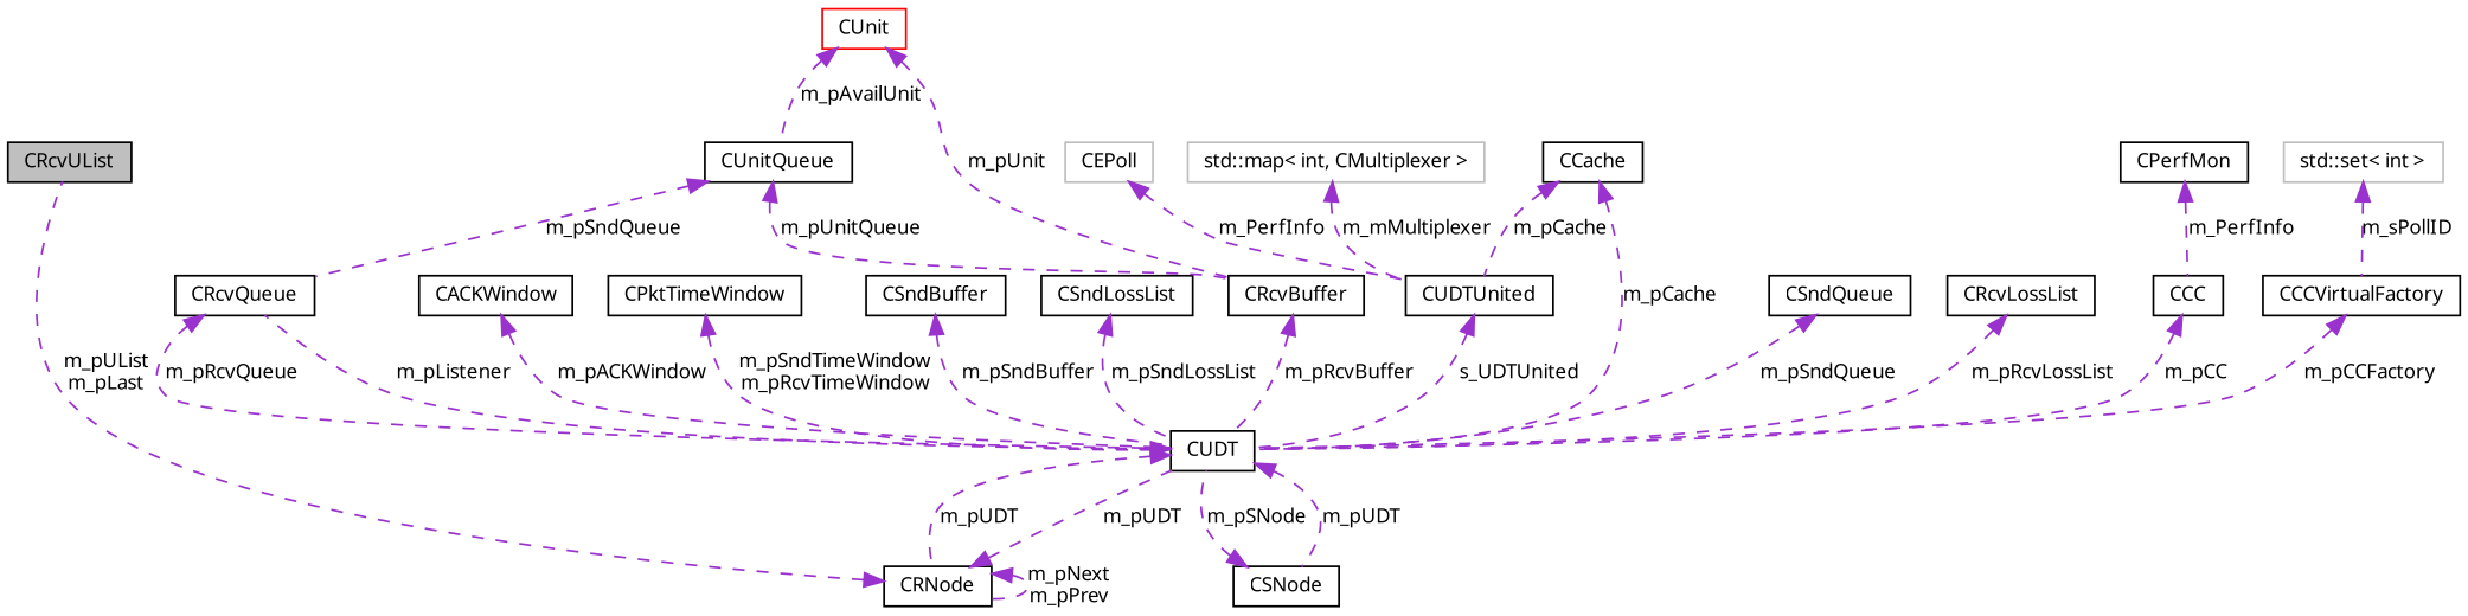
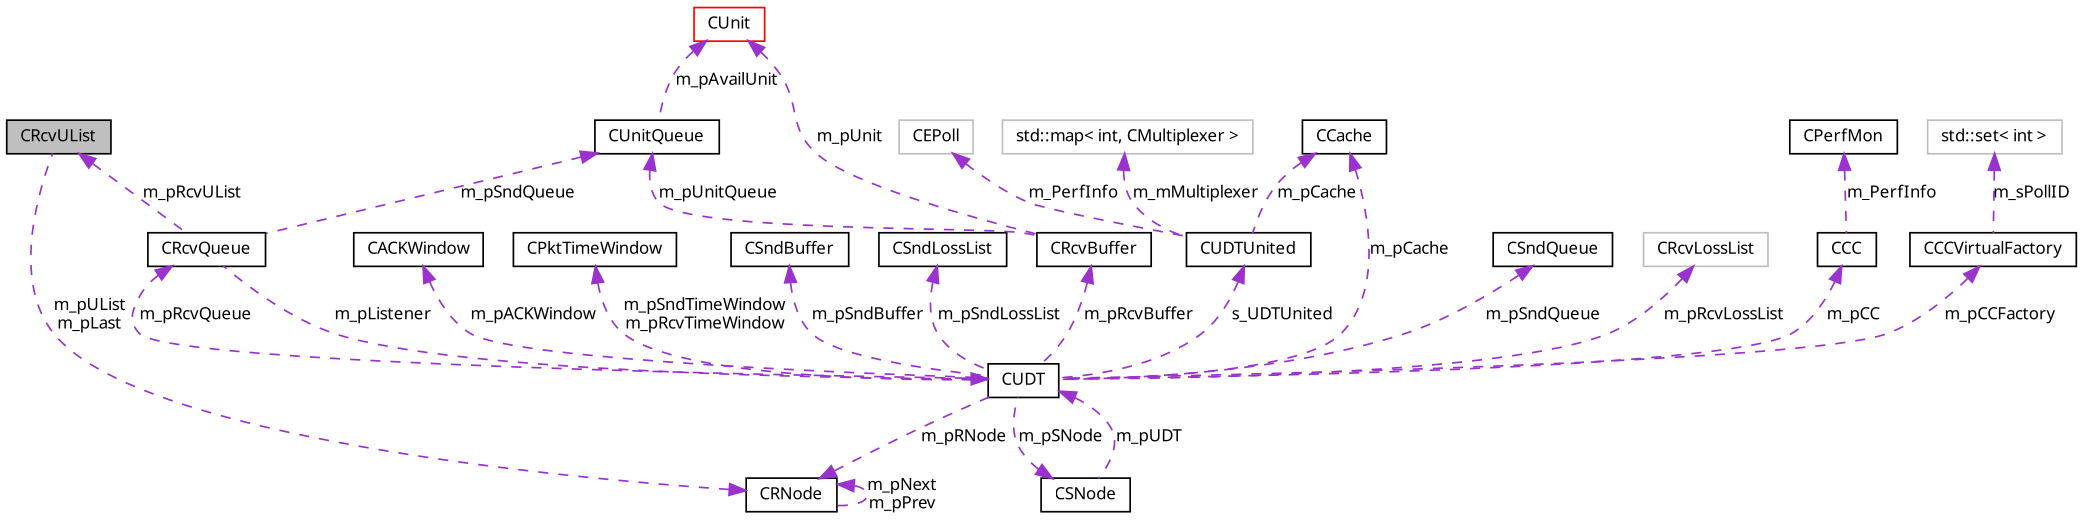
  digraph {
    node [color=black fontname="FreeSans.ttf" fontsize=10 shape=record]
    edge [color=darkorchid3 dir=back fontname="FreeSans.ttf" fontsize=10 labelfontname="FreeSans.ttf" labelfontsize=10 style=dashed]
    n1 [fillcolor=grey75 fontcolor=black height=0.2 label=CRcvUList style=filled width=0.4]
    n2 [height=0.2 label=CRcvQueue width=0.4]
    n3 [height=0.2 label=CUDT width=0.4]
    n4 [height=0.2 label=CRNode width=0.4]
    n5 [height=0.2 label=CSNode width=0.4]
    n6 [color=grey75 height=0.2 label="std::set\< int \>" width=0.4]
    n7 [height=0.2 label=CCCVirtualFactory width=0.4]
    n8 [height=0.2 label=CACKWindow width=0.4]
    n9 [height=0.2 label=CPktTimeWindow width=0.4]
    n10 [height=0.2 label=CSndBuffer width=0.4]
    n11 [height=0.2 label=CSndLossList width=0.4]
    n12 [height=0.2 label=CRcvBuffer width=0.4]
    n13 [color=red height=0.2 label=CUnit width=0.4]
    n14 [height=0.2 label=CUnitQueue width=0.4]
    n15 [height=0.2 label=CUDTUnited width=0.4]
    n16 [color=grey75 height=0.2 label="std::map\< int, CMultiplexer \>" width=0.4]
    n17 [color=grey75 height=0.2 label=CEPoll width=0.4]
    n18 [height=0.2 label=CCache width=0.4]
    n19 [height=0.2 label=CSndQueue width=0.4]
-   n20 [height=0.2 label=CRcvLossList width=0.4]
+   n20 [color=grey75 height=0.2 label=CRcvLossList width=0.4]
    n21 [height=0.2 label=CCC width=0.4]
    n22 [height=0.2 label=CPerfMon width=0.4]
+   n1 -> n2 [label=m_pRcvUList]
    n2 -> n3 [label=m_pRcvQueue]
    n3 -> n2 [label=m_pListener]
-   n3 -> n4 [label=m_pUDT]
    n3 -> n5 [label=m_pUDT]
    n4 -> n1 [label="m_pUList\nm_pLast"]
-   n4 -> n3 [label=m_pUDT]
+   n4 -> n3 [label=m_pRNode]
    n4 -> n4 [label="m_pNext\nm_pPrev"]
    n5 -> n3 [label=m_pSNode]
    n6 -> n7 [label=m_sPollID]
    n7 -> n3 [label=m_pCCFactory]
    n8 -> n3 [label=m_pACKWindow]
    n9 -> n3 [label="m_pSndTimeWindow\nm_pRcvTimeWindow"]
    n10 -> n3 [label=m_pSndBuffer]
    n11 -> n3 [label=m_pSndLossList]
    n12 -> n3 [label=m_pRcvBuffer]
    n13 -> n12 [label=m_pUnit]
    n13 -> n14 [label=m_pAvailUnit]
    n14 -> n2 [label=m_pSndQueue]
    n14 -> n12 [label=m_pUnitQueue]
    n15 -> n3 [label=s_UDTUnited]
    n16 -> n15 [label=m_mMultiplexer]
    n17 -> n15 [label=m_PerfInfo]
    n18 -> n3 [label=m_pCache]
    n18 -> n15 [label=m_pCache]
    n19 -> n3 [label=m_pSndQueue]
    n20 -> n3 [label=m_pRcvLossList]
    n21 -> n3 [label=m_pCC]
    n22 -> n21 [label=m_PerfInfo]
  }
